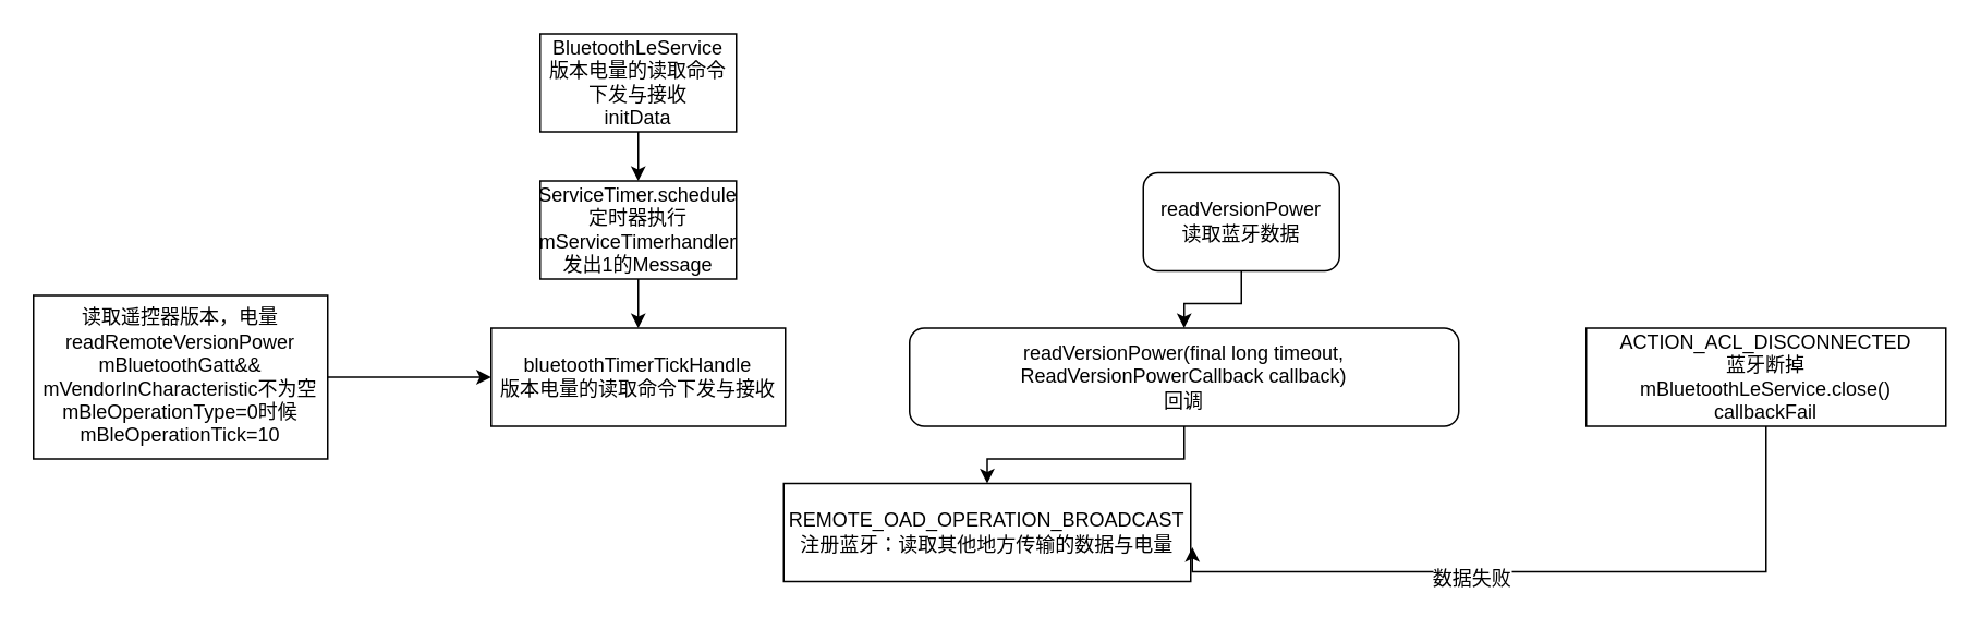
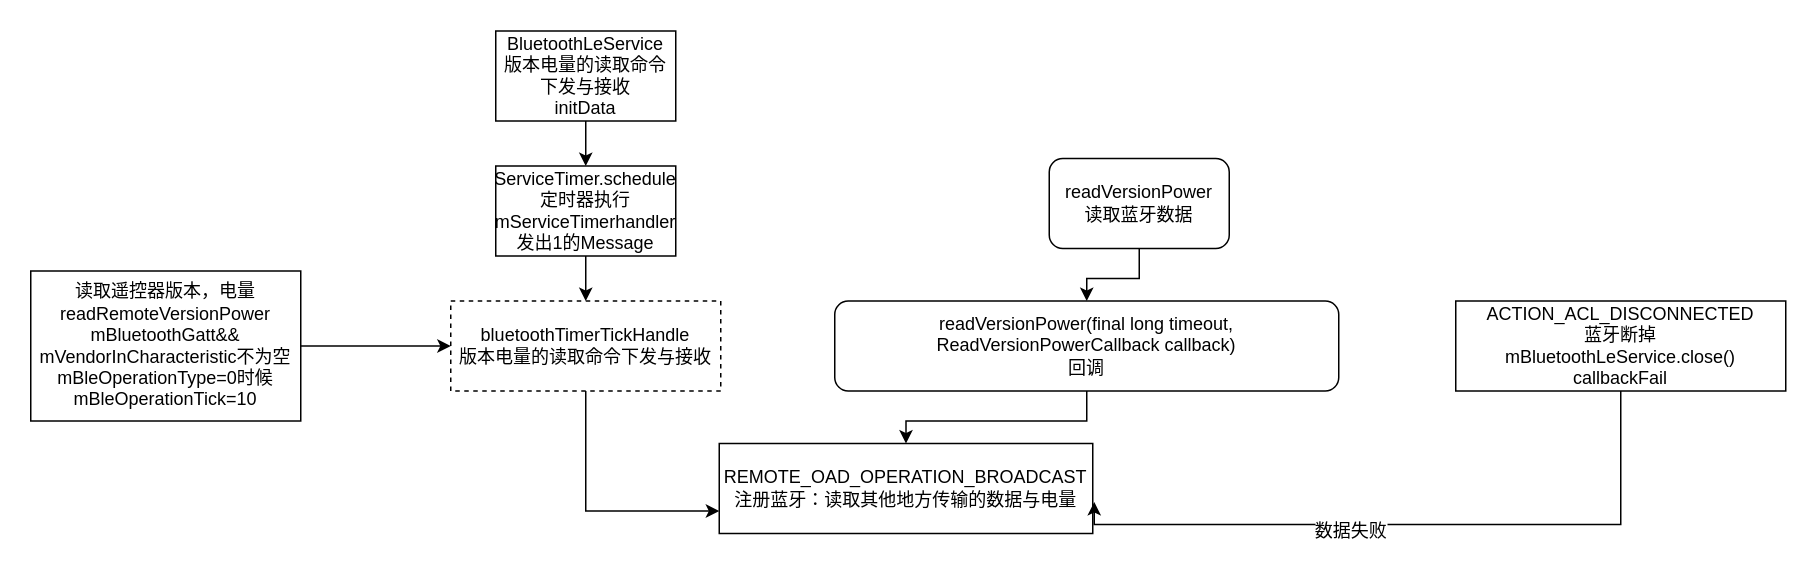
  <mxCell id="0" />
  <mxCell id="1" parent="0" />
  <mxCell id="2" value="" style="edgeStyle=orthogonalEdgeStyle;rounded=0;orthogonalLoop=1;jettySize=auto;html=1;" edge="1" parent="1" source="3" target="5"><mxGeometry relative="1" as="geometry" /></mxCell>
  <mxCell id="3" value="readVersionPower&lt;br&gt;读取蓝牙数据" style="rounded=1;whiteSpace=wrap;html=1;" vertex="1" parent="1"><mxGeometry x="699" y="105" width="120" height="60" as="geometry" /></mxCell>
  <mxCell id="4" value="" style="edgeStyle=orthogonalEdgeStyle;rounded=0;orthogonalLoop=1;jettySize=auto;html=1;" edge="1" parent="1" source="5" target="6"><mxGeometry relative="1" as="geometry" /></mxCell>
  <mxCell id="5" value="readVersionPower(final long timeout, ReadVersionPowerCallback callback)&lt;br&gt;回调" style="rounded=1;whiteSpace=wrap;html=1;" vertex="1" parent="1"><mxGeometry x="556" y="200" width="336" height="60" as="geometry" /></mxCell>
  <mxCell id="6" value="REMOTE_OAD_OPERATION_BROADCAST&lt;br&gt;注册蓝牙：读取其他地方传输的数据与电量" style="rounded=0;whiteSpace=wrap;html=1;" vertex="1" parent="1"><mxGeometry x="479" y="295" width="249" height="60" as="geometry" /></mxCell>
  <mxCell id="7" style="edgeStyle=orthogonalEdgeStyle;rounded=0;orthogonalLoop=1;jettySize=auto;html=1;entryX=1.004;entryY=0.65;entryDx=0;entryDy=0;entryPerimeter=0;" edge="1" parent="1" source="9" target="6"><mxGeometry relative="1" as="geometry"><Array as="points"><mxPoint x="1080" y="349" /></Array></mxGeometry></mxCell>
  <mxCell id="8" value="数据失败" style="text;html=1;align=center;verticalAlign=middle;resizable=0;points=[];labelBackgroundColor=#ffffff;" vertex="1" connectable="0" parent="7"><mxGeometry x="0.188" y="4" relative="1" as="geometry"><mxPoint as="offset" /></mxGeometry></mxCell>
  <mxCell id="9" value="ACTION_ACL_DISCONNECTED&lt;br&gt;蓝牙断掉&lt;br&gt;mBluetoothLeService.close()&lt;br&gt;callbackFail" style="rounded=0;whiteSpace=wrap;html=1;" vertex="1" parent="1"><mxGeometry x="970" y="200" width="220" height="60" as="geometry" /></mxCell>
- <mxCell id="11" value="bluetoothTimerTickHandle&lt;br&gt;版本电量的读取命令下发与接收" style="rounded=0;whiteSpace=wrap;html=1;" vertex="1" parent="1"><mxGeometry x="300" y="200" width="180" height="60" as="geometry" /></mxCell>
+ <mxCell id="10" style="edgeStyle=orthogonalEdgeStyle;rounded=0;orthogonalLoop=1;jettySize=auto;html=1;" edge="1" parent="1" source="11" target="6"><mxGeometry relative="1" as="geometry"><Array as="points"><mxPoint x="390" y="340" /></Array></mxGeometry></mxCell>
+ <mxCell id="11" value="bluetoothTimerTickHandle&lt;br&gt;版本电量的读取命令下发与接收" style="rounded=0;whiteSpace=wrap;html=1;dashed=1;" vertex="1" parent="1"><mxGeometry x="300" y="200" width="180" height="60" as="geometry" /></mxCell>
  <mxCell id="12" value="" style="edgeStyle=orthogonalEdgeStyle;rounded=0;orthogonalLoop=1;jettySize=auto;html=1;" edge="1" parent="1" source="13" target="15"><mxGeometry relative="1" as="geometry" /></mxCell>
  <mxCell id="13" value="BluetoothLeService&lt;br&gt;版本电量的读取命令下发与接收&lt;br&gt;initData" style="rounded=0;whiteSpace=wrap;html=1;" vertex="1" parent="1"><mxGeometry x="330" y="20" width="120" height="60" as="geometry" /></mxCell>
  <mxCell id="14" style="edgeStyle=orthogonalEdgeStyle;rounded=0;orthogonalLoop=1;jettySize=auto;html=1;" edge="1" parent="1" source="15" target="11"><mxGeometry relative="1" as="geometry" /></mxCell>
  <mxCell id="15" value="ServiceTimer.schedule&lt;br&gt;定时器执行&lt;br&gt;mServiceTimerhandler发出1的Message" style="rounded=0;whiteSpace=wrap;html=1;" vertex="1" parent="1"><mxGeometry x="330" y="110" width="120" height="60" as="geometry" /></mxCell>
  <mxCell id="16" style="edgeStyle=orthogonalEdgeStyle;rounded=0;orthogonalLoop=1;jettySize=auto;html=1;" edge="1" parent="1" source="17" target="11"><mxGeometry relative="1" as="geometry" /></mxCell>
  <mxCell id="17" value="读取遥控器版本，电量&lt;br&gt;readRemoteVersionPower&lt;br&gt;mBluetoothGatt&amp;amp;&amp;amp;&lt;br&gt;mVendorInCharacteristic不为空&lt;br&gt;mBleOperationType=0时候&lt;br&gt;mBleOperationTick=10" style="rounded=0;whiteSpace=wrap;html=1;" vertex="1" parent="1"><mxGeometry x="20" y="180" width="180" height="100" as="geometry" /></mxCell>
